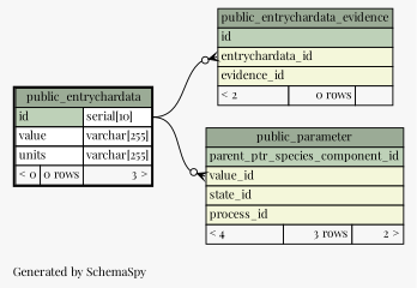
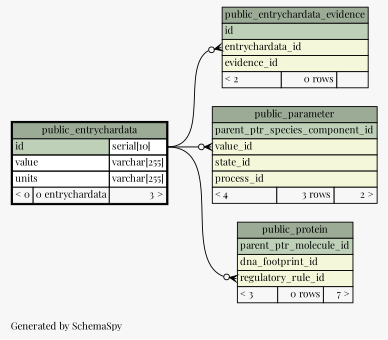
  digraph {
    bgcolor="#f7f7f7"
    fontname="Playfair Display"
    fontsize=11
    label="\nGenerated by SchemaSpy"
    labeljust=l
    nodesep=0.18
    rankdir=RL
    ranksep=0.46
    node [fontname="Playfair Display" fontsize=11 shape=plaintext]
    edge [arrowhead=none arrowsize=0.8 arrowtail=crowodot dir=back fontname="Playfair Display" headport="id.type:e"]
    n1 [label=<     <TABLE BORDER="0" CELLBORDER="1" CELLSPACING="0" BGCOLOR="#ffffff">       <TR><TD COLSPAN="3" BGCOLOR="#9bab96" ALIGN="CENTER">public_entrychardata_evidence</TD></TR>       <TR><TD PORT="id" COLSPAN="3" BGCOLOR="#bed1b8" ALIGN="LEFT">id</TD></TR>       <TR><TD PORT="entrychardata_id" COLSPAN="3" BGCOLOR="#f4f7da" ALIGN="LEFT">entrychardata_id</TD></TR>       <TR><TD PORT="evidence_id" COLSPAN="3" BGCOLOR="#f4f7da" ALIGN="LEFT">evidence_id</TD></TR>       <TR><TD ALIGN="LEFT" BGCOLOR="#f7f7f7">&lt; 2</TD><TD ALIGN="RIGHT" BGCOLOR="#f7f7f7">0 rows</TD><TD ALIGN="RIGHT" BGCOLOR="#f7f7f7">  </TD></TR>     </TABLE>>]
-   n2 [label=<     <TABLE BORDER="2" CELLBORDER="1" CELLSPACING="0" BGCOLOR="#ffffff">       <TR><TD COLSPAN="3" BGCOLOR="#9bab96" ALIGN="CENTER">public_entrychardata</TD></TR>       <TR><TD PORT="id" COLSPAN="2" BGCOLOR="#bed1b8" ALIGN="LEFT">id</TD><TD PORT="id.type" ALIGN="LEFT">serial[10]</TD></TR>       <TR><TD PORT="value" COLSPAN="2" ALIGN="LEFT">value</TD><TD PORT="value.type" ALIGN="LEFT">varchar[255]</TD></TR>       <TR><TD PORT="units" COLSPAN="2" ALIGN="LEFT">units</TD><TD PORT="units.type" ALIGN="LEFT">varchar[255]</TD></TR>       <TR><TD ALIGN="LEFT" BGCOLOR="#f7f7f7">&lt; 0</TD><TD ALIGN="RIGHT" BGCOLOR="#f7f7f7">0 rows</TD><TD ALIGN="RIGHT" BGCOLOR="#f7f7f7">3 &gt;</TD></TR>     </TABLE>>]
+   n2 [label=<     <TABLE BORDER="2" CELLBORDER="1" CELLSPACING="0" BGCOLOR="#ffffff">       <TR><TD COLSPAN="3" BGCOLOR="#9bab96" ALIGN="CENTER">public_entrychardata</TD></TR>       <TR><TD PORT="id" COLSPAN="2" BGCOLOR="#bed1b8" ALIGN="LEFT">id</TD><TD PORT="id.type" ALIGN="LEFT">serial[10]</TD></TR>       <TR><TD PORT="value" COLSPAN="2" ALIGN="LEFT">value</TD><TD PORT="value.type" ALIGN="LEFT">varchar[255]</TD></TR>       <TR><TD PORT="units" COLSPAN="2" ALIGN="LEFT">units</TD><TD PORT="units.type" ALIGN="LEFT">varchar[255]</TD></TR>       <TR><TD ALIGN="LEFT" BGCOLOR="#f7f7f7">&lt; 0</TD><TD ALIGN="RIGHT" BGCOLOR="#f7f7f7">0 entrychardata</TD><TD ALIGN="RIGHT" BGCOLOR="#f7f7f7">3 &gt;</TD></TR>     </TABLE>>]
    n3 [label=<     <TABLE BORDER="0" CELLBORDER="1" CELLSPACING="0" BGCOLOR="#ffffff">       <TR><TD COLSPAN="3" BGCOLOR="#9bab96" ALIGN="CENTER">public_parameter</TD></TR>       <TR><TD PORT="parent_ptr_species_component_id" COLSPAN="3" BGCOLOR="#bed1b8" ALIGN="LEFT">parent_ptr_species_component_id</TD></TR>       <TR><TD PORT="value_id" COLSPAN="3" BGCOLOR="#f4f7da" ALIGN="LEFT">value_id</TD></TR>       <TR><TD PORT="state_id" COLSPAN="3" BGCOLOR="#f4f7da" ALIGN="LEFT">state_id</TD></TR>       <TR><TD PORT="process_id" COLSPAN="3" BGCOLOR="#f4f7da" ALIGN="LEFT">process_id</TD></TR>       <TR><TD ALIGN="LEFT" BGCOLOR="#f7f7f7">&lt; 4</TD><TD ALIGN="RIGHT" BGCOLOR="#f7f7f7">3 rows</TD><TD ALIGN="RIGHT" BGCOLOR="#f7f7f7">2 &gt;</TD></TR>     </TABLE>>]
+   n4 [label=<     <TABLE BORDER="0" CELLBORDER="1" CELLSPACING="0" BGCOLOR="#ffffff">       <TR><TD COLSPAN="3" BGCOLOR="#9bab96" ALIGN="CENTER">public_protein</TD></TR>       <TR><TD PORT="parent_ptr_molecule_id" COLSPAN="3" BGCOLOR="#bed1b8" ALIGN="LEFT">parent_ptr_molecule_id</TD></TR>       <TR><TD PORT="dna_footprint_id" COLSPAN="3" BGCOLOR="#f4f7da" ALIGN="LEFT">dna_footprint_id</TD></TR>       <TR><TD PORT="regulatory_rule_id" COLSPAN="3" BGCOLOR="#f4f7da" ALIGN="LEFT">regulatory_rule_id</TD></TR>       <TR><TD ALIGN="LEFT" BGCOLOR="#f7f7f7">&lt; 3</TD><TD ALIGN="RIGHT" BGCOLOR="#f7f7f7">0 rows</TD><TD ALIGN="RIGHT" BGCOLOR="#f7f7f7">7 &gt;</TD></TR>     </TABLE>>]
    n1 -> n2 [tailport="entrychardata_id:w"]
    n3 -> n2 [tailport="value_id:w"]
+   n4 -> n2 [tailport="regulatory_rule_id:w"]
  }
